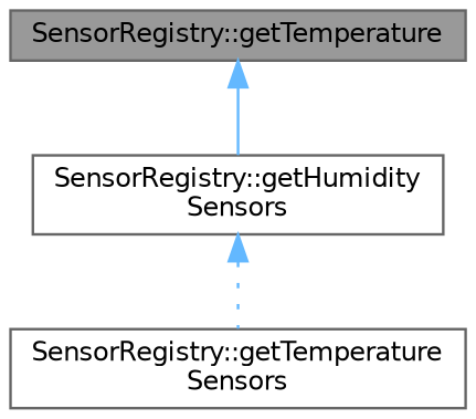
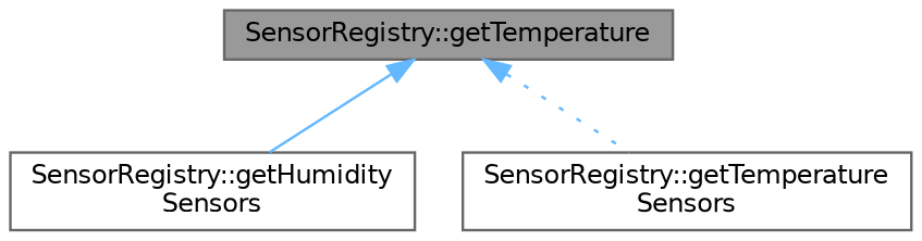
  digraph {
    fontname="DejaVu Sans"
    rankdir=TB
    node [color=grey40 fillcolor=white fontname="DejaVu Sans" fontsize=10 shape=box style=filled]
    edge [color=steelblue1 dir=back fontname="DejaVu Sans" fontsize=10 labelfontname=Helvetica labelfontsize=10]
    n1 [color=gray40 fillcolor=grey60 fontcolor=black height=0.2 label="SensorRegistry::getTemperature" width=0.4]
    n2 [height=0.2 label="SensorRegistry::getHumidity\lSensors" width=0.4]
    n3 [height=0.2 label="SensorRegistry::getTemperature\lSensors" width=0.4]
    n1 -> n2 [style=solid]
-   n2 -> n3 [style=dotted]
+   n1 -> n3 [style=dotted]
  }
